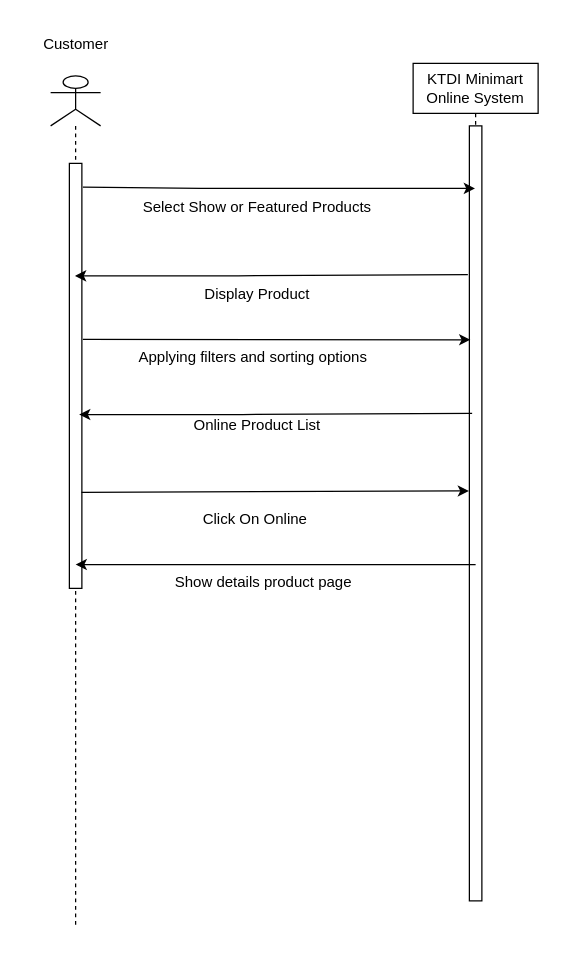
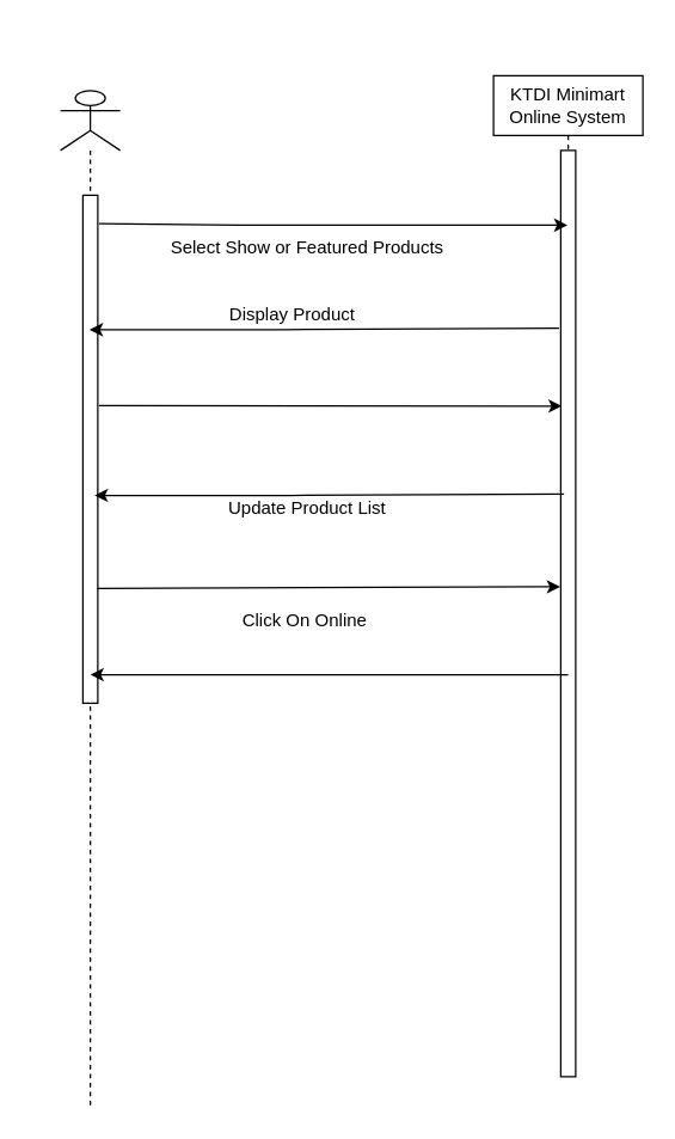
  <mxCell id="0" />
  <mxCell id="1" parent="0" />
  <mxCell id="2" value="" style="shape=umlLifeline;participant=umlActor;perimeter=lifelinePerimeter;whiteSpace=wrap;html=1;container=1;collapsible=0;recursiveResize=0;verticalAlign=top;spacingTop=36;outlineConnect=0;" vertex="1" parent="1"><mxGeometry x="40" y="60" width="40" height="680" as="geometry" /></mxCell>
  <mxCell id="3" value="" style="html=1;points=[];perimeter=orthogonalPerimeter;" vertex="1" parent="2"><mxGeometry x="15" y="70" width="10" height="340" as="geometry" /></mxCell>
  <mxCell id="4" value="KTDI Minimart Online System" style="shape=umlLifeline;perimeter=lifelinePerimeter;whiteSpace=wrap;html=1;container=1;collapsible=0;recursiveResize=0;outlineConnect=0;" vertex="1" parent="1"><mxGeometry x="330" y="50" width="100" height="670" as="geometry" /></mxCell>
  <mxCell id="5" value="" style="html=1;points=[];perimeter=orthogonalPerimeter;" vertex="1" parent="4"><mxGeometry x="45" y="50" width="10" height="620" as="geometry" /></mxCell>
- <mxCell id="6" value="Customer" style="text;html=1;align=center;verticalAlign=middle;resizable=0;points=[];autosize=1;strokeColor=none;fillColor=none;" vertex="1" parent="1"><mxGeometry x="20" y="20" width="80" height="30" as="geometry" /></mxCell>
  <mxCell id="7" value="" style="endArrow=classic;html=1;exitX=1.08;exitY=0.056;exitDx=0;exitDy=0;exitPerimeter=0;" edge="1" parent="1" source="3" target="4"><mxGeometry width="50" height="50" relative="1" as="geometry"><mxPoint x="70" y="150" as="sourcePoint" /><mxPoint x="530" y="450" as="targetPoint" /><Array as="points"><mxPoint x="170" y="150" /></Array></mxGeometry></mxCell>
  <mxCell id="8" value="Select Show or Featured Products" style="text;html=1;align=center;verticalAlign=middle;resizable=0;points=[];autosize=1;strokeColor=none;fillColor=none;" vertex="1" parent="1"><mxGeometry x="95" y="150" width="220" height="30" as="geometry" /></mxCell>
  <mxCell id="9" value="" style="endArrow=classic;html=1;exitX=-0.12;exitY=0.192;exitDx=0;exitDy=0;exitPerimeter=0;" edge="1" parent="1" source="5" target="2"><mxGeometry width="50" height="50" relative="1" as="geometry"><mxPoint x="75.8" y="159.04" as="sourcePoint" /><mxPoint x="389.5" y="160" as="targetPoint" /><Array as="points"><mxPoint x="180" y="220" /></Array></mxGeometry></mxCell>
  <mxCell id="10" value="" style="endArrow=classic;html=1;entryX=0.078;entryY=0.276;entryDx=0;entryDy=0;entryPerimeter=0;exitX=1.078;exitY=0.414;exitDx=0;exitDy=0;exitPerimeter=0;" edge="1" parent="1" source="3" target="5"><mxGeometry width="50" height="50" relative="1" as="geometry"><mxPoint x="70" y="271" as="sourcePoint" /><mxPoint x="79.999" y="300.96" as="targetPoint" /><Array as="points" /></mxGeometry></mxCell>
  <mxCell id="11" value="" style="endArrow=classic;html=1;entryX=-0.033;entryY=0.471;entryDx=0;entryDy=0;entryPerimeter=0;exitX=0.967;exitY=0.774;exitDx=0;exitDy=0;exitPerimeter=0;" edge="1" parent="1" source="3" target="5"><mxGeometry width="50" height="50" relative="1" as="geometry"><mxPoint x="70" y="392" as="sourcePoint" /><mxPoint x="370" y="390" as="targetPoint" /><Array as="points" /></mxGeometry></mxCell>
  <mxCell id="12" value="" style="endArrow=classic;html=1;exitX=-0.12;exitY=0.192;exitDx=0;exitDy=0;exitPerimeter=0;" edge="1" parent="1"><mxGeometry width="50" height="50" relative="1" as="geometry"><mxPoint x="377.21" y="330" as="sourcePoint" /><mxPoint x="62.799" y="330.96" as="targetPoint" /><Array as="points"><mxPoint x="183.41" y="330.96" /></Array></mxGeometry></mxCell>
- <mxCell id="13" value="Display Product" style="text;html=1;align=center;verticalAlign=middle;resizable=0;points=[];autosize=1;strokeColor=none;fillColor=none;" vertex="1" parent="1"><mxGeometry x="150" y="220" width="110" height="30" as="geometry" /></mxCell>
- <mxCell id="14" value="Applying filters and sorting options&amp;nbsp;&amp;nbsp;" style="text;html=1;align=center;verticalAlign=middle;resizable=0;points=[];autosize=1;strokeColor=none;fillColor=none;" vertex="1" parent="1"><mxGeometry x="100" y="270" width="210" height="30" as="geometry" /></mxCell>
- <mxCell id="15" value="Online Product List" style="text;html=1;align=center;verticalAlign=middle;resizable=0;points=[];autosize=1;strokeColor=none;fillColor=none;" vertex="1" parent="1"><mxGeometry x="140" y="325" width="130" height="30" as="geometry" /></mxCell>
+ <mxCell id="13" value="Display Product" style="text;html=1;align=center;verticalAlign=middle;resizable=0;points=[];autosize=1;strokeColor=none;fillColor=none;" vertex="1" parent="1"><mxGeometry x="140" y="195" width="110" height="30" as="geometry" /></mxCell>
+ <mxCell id="15" value="Update Product List" style="text;html=1;align=center;verticalAlign=middle;resizable=0;points=[];autosize=1;strokeColor=none;fillColor=none;" vertex="1" parent="1"><mxGeometry x="140" y="325" width="130" height="30" as="geometry" /></mxCell>
  <mxCell id="16" value="Click On Online&amp;nbsp;" style="text;html=1;align=center;verticalAlign=middle;resizable=0;points=[];autosize=1;strokeColor=none;fillColor=none;" vertex="1" parent="1"><mxGeometry x="145" y="400" width="120" height="30" as="geometry" /></mxCell>
  <mxCell id="17" value="" style="endArrow=classic;html=1;exitX=0.5;exitY=0.566;exitDx=0;exitDy=0;exitPerimeter=0;" edge="1" parent="1" source="5"><mxGeometry width="50" height="50" relative="1" as="geometry"><mxPoint x="370" y="450" as="sourcePoint" /><mxPoint x="59.999" y="450.96" as="targetPoint" /><Array as="points"><mxPoint x="280" y="451" /></Array></mxGeometry></mxCell>
- <mxCell id="18" value="Show details product page" style="text;html=1;align=center;verticalAlign=middle;resizable=0;points=[];autosize=1;strokeColor=none;fillColor=none;" vertex="1" parent="1"><mxGeometry x="130" y="450" width="160" height="30" as="geometry" /></mxCell>
